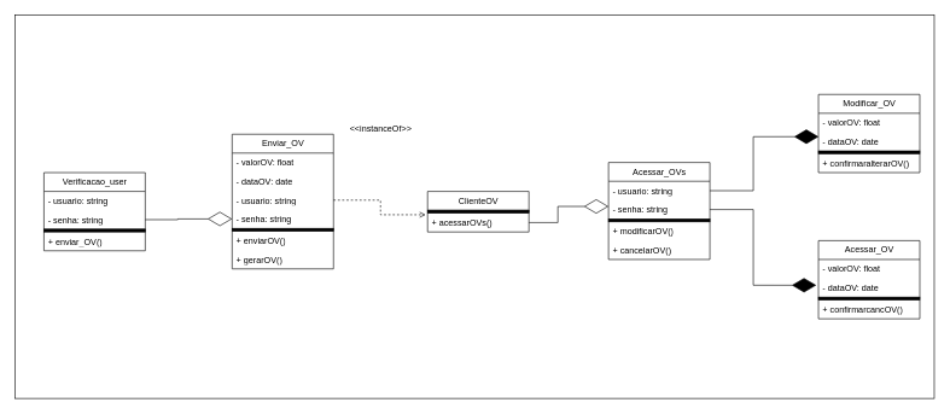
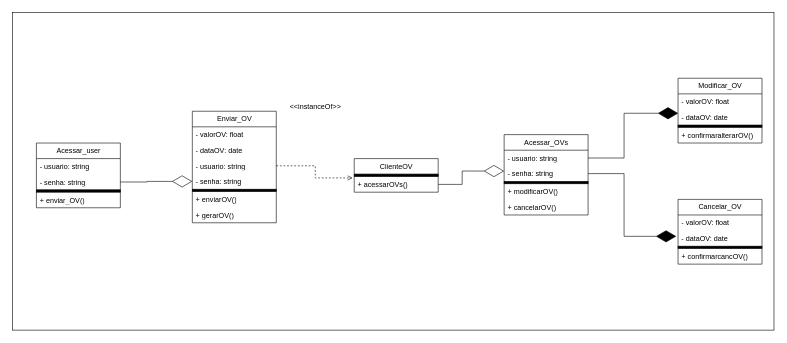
  <mxCell id="0" />
  <mxCell id="1" parent="0" />
  <mxCell id="2" value="" style="rounded=0;whiteSpace=wrap;html=1;" vertex="1" parent="1"><mxGeometry x="20" y="20" width="1270" height="530" as="geometry" /></mxCell>
  <mxCell id="3" value="Enviar_OV" style="swimlane;fontStyle=0;childLayout=stackLayout;horizontal=1;startSize=26;fillColor=none;horizontalStack=0;resizeParent=1;resizeParentMax=0;resizeLast=0;collapsible=1;marginBottom=0;html=1;strokeColor=default;swimlaneLine=1;" vertex="1" parent="1"><mxGeometry x="320" y="185" width="140" height="186" as="geometry" /></mxCell>
  <mxCell id="4" value="- valorOV: float" style="text;strokeColor=none;fillColor=none;align=left;verticalAlign=top;spacingLeft=4;spacingRight=4;overflow=hidden;rotatable=0;points=[[0,0.5],[1,0.5]];portConstraint=eastwest;whiteSpace=wrap;html=1;" vertex="1" parent="3"><mxGeometry y="26" width="140" height="26" as="geometry" /></mxCell>
  <mxCell id="5" value="- dataOV: date" style="text;strokeColor=none;fillColor=none;align=left;verticalAlign=top;spacingLeft=4;spacingRight=4;overflow=hidden;rotatable=0;points=[[0,0.5],[1,0.5]];portConstraint=eastwest;whiteSpace=wrap;html=1;" vertex="1" parent="3"><mxGeometry y="52" width="140" height="26" as="geometry" /></mxCell>
  <mxCell id="6" value="- usuario: string" style="text;strokeColor=none;fillColor=none;align=left;verticalAlign=top;spacingLeft=4;spacingRight=4;overflow=hidden;rotatable=0;points=[[0,0.5],[1,0.5]];portConstraint=eastwest;whiteSpace=wrap;html=1;rounded=0;glass=0;shadow=0;perimeterSpacing=0;container=0;flipH=0;flipV=1;" vertex="1" parent="3"><mxGeometry y="78" width="140" height="26" as="geometry" /></mxCell>
  <mxCell id="7" value="- senha: string" style="text;strokeColor=none;fillColor=none;align=left;verticalAlign=top;spacingLeft=4;spacingRight=4;overflow=hidden;rotatable=0;points=[[0,0.5],[1,0.5]];portConstraint=eastwest;whiteSpace=wrap;html=1;rounded=0;glass=0;shadow=0;perimeterSpacing=0;container=0;flipH=0;flipV=1;" vertex="1" parent="3"><mxGeometry y="104" width="140" height="26" as="geometry" /></mxCell>
  <mxCell id="8" style="text;strokeColor=default;fillColor=#000000;align=left;verticalAlign=top;spacingLeft=4;spacingRight=4;overflow=hidden;rotatable=0;points=[[0,0.5],[1,0.5]];portConstraint=eastwest;whiteSpace=wrap;html=1;shadow=0;rounded=0;glass=0;fillStyle=solid;gradientColor=default;gradientDirection=radial;" vertex="1" parent="3"><mxGeometry y="130" width="140" height="4" as="geometry" /></mxCell>
  <mxCell id="9" value="+ enviarOV()" style="text;strokeColor=none;fillColor=none;align=left;verticalAlign=top;spacingLeft=4;spacingRight=4;overflow=hidden;rotatable=0;points=[[0,0.5],[1,0.5]];portConstraint=eastwest;whiteSpace=wrap;html=1;" vertex="1" parent="3"><mxGeometry y="134" width="140" height="26" as="geometry" /></mxCell>
  <mxCell id="10" value="+ gerarOV()" style="text;strokeColor=none;fillColor=none;align=left;verticalAlign=top;spacingLeft=4;spacingRight=4;overflow=hidden;rotatable=0;points=[[0,0.5],[1,0.5]];portConstraint=eastwest;whiteSpace=wrap;html=1;" vertex="1" parent="3"><mxGeometry y="160" width="140" height="26" as="geometry" /></mxCell>
  <mxCell id="11" value="Modificar_OV" style="swimlane;fontStyle=0;childLayout=stackLayout;horizontal=1;startSize=26;fillColor=none;horizontalStack=0;resizeParent=1;resizeParentMax=0;resizeLast=0;collapsible=1;marginBottom=0;html=1;strokeColor=default;swimlaneLine=1;" vertex="1" parent="1"><mxGeometry x="1130" y="130" width="140" height="108" as="geometry" /></mxCell>
  <mxCell id="12" value="- valorOV: float" style="text;strokeColor=none;fillColor=none;align=left;verticalAlign=top;spacingLeft=4;spacingRight=4;overflow=hidden;rotatable=0;points=[[0,0.5],[1,0.5]];portConstraint=eastwest;whiteSpace=wrap;html=1;" vertex="1" parent="11"><mxGeometry y="26" width="140" height="26" as="geometry" /></mxCell>
  <mxCell id="13" value="- dataOV: date" style="text;strokeColor=none;fillColor=none;align=left;verticalAlign=top;spacingLeft=4;spacingRight=4;overflow=hidden;rotatable=0;points=[[0,0.5],[1,0.5]];portConstraint=eastwest;whiteSpace=wrap;html=1;" vertex="1" parent="11"><mxGeometry y="52" width="140" height="26" as="geometry" /></mxCell>
  <mxCell id="14" style="text;strokeColor=default;fillColor=#000000;align=left;verticalAlign=top;spacingLeft=4;spacingRight=4;overflow=hidden;rotatable=0;points=[[0,0.5],[1,0.5]];portConstraint=eastwest;whiteSpace=wrap;html=1;shadow=0;rounded=0;glass=0;fillStyle=solid;gradientColor=default;gradientDirection=radial;" vertex="1" parent="11"><mxGeometry y="78" width="140" height="4" as="geometry" /></mxCell>
  <mxCell id="15" value="+ confirmaralterarOV()" style="text;strokeColor=none;fillColor=none;align=left;verticalAlign=top;spacingLeft=4;spacingRight=4;overflow=hidden;rotatable=0;points=[[0,0.5],[1,0.5]];portConstraint=eastwest;whiteSpace=wrap;html=1;" vertex="1" parent="11"><mxGeometry y="82" width="140" height="26" as="geometry" /></mxCell>
- <mxCell id="16" value="Acessar_OV" style="swimlane;fontStyle=0;childLayout=stackLayout;horizontal=1;startSize=26;fillColor=none;horizontalStack=0;resizeParent=1;resizeParentMax=0;resizeLast=0;collapsible=1;marginBottom=0;html=1;strokeColor=default;swimlaneLine=1;" vertex="1" parent="1"><mxGeometry x="1130" y="332" width="140" height="108" as="geometry" /></mxCell>
+ <mxCell id="16" value="Cancelar_OV" style="swimlane;fontStyle=0;childLayout=stackLayout;horizontal=1;startSize=26;fillColor=none;horizontalStack=0;resizeParent=1;resizeParentMax=0;resizeLast=0;collapsible=1;marginBottom=0;html=1;strokeColor=default;swimlaneLine=1;" vertex="1" parent="1"><mxGeometry x="1130" y="332" width="140" height="108" as="geometry" /></mxCell>
  <mxCell id="17" value="- valorOV: float" style="text;strokeColor=none;fillColor=none;align=left;verticalAlign=top;spacingLeft=4;spacingRight=4;overflow=hidden;rotatable=0;points=[[0,0.5],[1,0.5]];portConstraint=eastwest;whiteSpace=wrap;html=1;" vertex="1" parent="16"><mxGeometry y="26" width="140" height="26" as="geometry" /></mxCell>
  <mxCell id="18" value="- dataOV: date" style="text;strokeColor=none;fillColor=none;align=left;verticalAlign=top;spacingLeft=4;spacingRight=4;overflow=hidden;rotatable=0;points=[[0,0.5],[1,0.5]];portConstraint=eastwest;whiteSpace=wrap;html=1;" vertex="1" parent="16"><mxGeometry y="52" width="140" height="26" as="geometry" /></mxCell>
  <mxCell id="19" style="text;strokeColor=default;fillColor=#000000;align=left;verticalAlign=top;spacingLeft=4;spacingRight=4;overflow=hidden;rotatable=0;points=[[0,0.5],[1,0.5]];portConstraint=eastwest;whiteSpace=wrap;html=1;shadow=0;rounded=0;glass=0;fillStyle=solid;gradientColor=default;gradientDirection=radial;" vertex="1" parent="16"><mxGeometry y="78" width="140" height="4" as="geometry" /></mxCell>
  <mxCell id="20" value="+ confirmarcancOV()" style="text;strokeColor=none;fillColor=none;align=left;verticalAlign=top;spacingLeft=4;spacingRight=4;overflow=hidden;rotatable=0;points=[[0,0.5],[1,0.5]];portConstraint=eastwest;whiteSpace=wrap;html=1;" vertex="1" parent="16"><mxGeometry y="82" width="140" height="26" as="geometry" /></mxCell>
  <mxCell id="21" value="ClienteOV" style="swimlane;fontStyle=0;childLayout=stackLayout;horizontal=1;startSize=26;fillColor=none;horizontalStack=0;resizeParent=1;resizeParentMax=0;resizeLast=0;collapsible=1;marginBottom=0;html=1;strokeColor=default;swimlaneLine=1;" vertex="1" parent="1"><mxGeometry x="590" y="264" width="140" height="56" as="geometry" /></mxCell>
  <mxCell id="22" style="text;strokeColor=default;fillColor=#000000;align=left;verticalAlign=top;spacingLeft=4;spacingRight=4;overflow=hidden;rotatable=0;points=[[0,0.5],[1,0.5]];portConstraint=eastwest;whiteSpace=wrap;html=1;shadow=0;rounded=0;glass=0;fillStyle=solid;gradientColor=default;gradientDirection=radial;" vertex="1" parent="21"><mxGeometry y="26" width="140" height="4" as="geometry" /></mxCell>
  <mxCell id="23" value="+ acessarOVs()" style="text;strokeColor=none;fillColor=none;align=left;verticalAlign=top;spacingLeft=4;spacingRight=4;overflow=hidden;rotatable=0;points=[[0,0.5],[1,0.5]];portConstraint=eastwest;whiteSpace=wrap;html=1;" vertex="1" parent="21"><mxGeometry y="30" width="140" height="26" as="geometry" /></mxCell>
  <mxCell id="24" value="Acessar_OVs" style="swimlane;fontStyle=0;childLayout=stackLayout;horizontal=1;startSize=26;fillColor=none;horizontalStack=0;resizeParent=1;resizeParentMax=0;resizeLast=0;collapsible=1;marginBottom=0;html=1;strokeColor=default;swimlaneLine=1;" vertex="1" parent="1"><mxGeometry x="840" y="224" width="140" height="134" as="geometry" /></mxCell>
  <mxCell id="25" value="- usuario: string" style="text;strokeColor=none;fillColor=none;align=left;verticalAlign=top;spacingLeft=4;spacingRight=4;overflow=hidden;rotatable=0;points=[[0,0.5],[1,0.5]];portConstraint=eastwest;whiteSpace=wrap;html=1;" vertex="1" parent="24"><mxGeometry y="26" width="140" height="26" as="geometry" /></mxCell>
  <mxCell id="26" value="- senha: string" style="text;strokeColor=none;fillColor=none;align=left;verticalAlign=top;spacingLeft=4;spacingRight=4;overflow=hidden;rotatable=0;points=[[0,0.5],[1,0.5]];portConstraint=eastwest;whiteSpace=wrap;html=1;rounded=0;glass=0;shadow=0;perimeterSpacing=0;container=0;flipH=0;flipV=1;" vertex="1" parent="24"><mxGeometry y="52" width="140" height="26" as="geometry" /></mxCell>
  <mxCell id="27" style="text;strokeColor=default;fillColor=#000000;align=left;verticalAlign=top;spacingLeft=4;spacingRight=4;overflow=hidden;rotatable=0;points=[[0,0.5],[1,0.5]];portConstraint=eastwest;whiteSpace=wrap;html=1;shadow=0;rounded=0;glass=0;fillStyle=solid;gradientColor=default;gradientDirection=radial;" vertex="1" parent="24"><mxGeometry y="78" width="140" height="4" as="geometry" /></mxCell>
  <mxCell id="28" value="+ modificarOV()" style="text;strokeColor=none;fillColor=none;align=left;verticalAlign=top;spacingLeft=4;spacingRight=4;overflow=hidden;rotatable=0;points=[[0,0.5],[1,0.5]];portConstraint=eastwest;whiteSpace=wrap;html=1;" vertex="1" parent="24"><mxGeometry y="82" width="140" height="26" as="geometry" /></mxCell>
  <mxCell id="29" value="+ cancelarOV()" style="text;strokeColor=none;fillColor=none;align=left;verticalAlign=top;spacingLeft=4;spacingRight=4;overflow=hidden;rotatable=0;points=[[0,0.5],[1,0.5]];portConstraint=eastwest;whiteSpace=wrap;html=1;" vertex="1" parent="24"><mxGeometry y="108" width="140" height="26" as="geometry" /></mxCell>
- <mxCell id="30" value="Verificacao_user" style="swimlane;fontStyle=0;childLayout=stackLayout;horizontal=1;startSize=26;fillColor=none;horizontalStack=0;resizeParent=1;resizeParentMax=0;resizeLast=0;collapsible=1;marginBottom=0;html=1;strokeColor=default;swimlaneLine=1;" vertex="1" parent="1"><mxGeometry x="60" y="238" width="140" height="108" as="geometry" /></mxCell>
+ <mxCell id="30" value="Acessar_user" style="swimlane;fontStyle=0;childLayout=stackLayout;horizontal=1;startSize=26;fillColor=none;horizontalStack=0;resizeParent=1;resizeParentMax=0;resizeLast=0;collapsible=1;marginBottom=0;html=1;strokeColor=default;swimlaneLine=1;" vertex="1" parent="1"><mxGeometry x="60" y="238" width="140" height="108" as="geometry" /></mxCell>
  <mxCell id="31" value="- usuario: string" style="text;strokeColor=none;fillColor=none;align=left;verticalAlign=top;spacingLeft=4;spacingRight=4;overflow=hidden;rotatable=0;points=[[0,0.5],[1,0.5]];portConstraint=eastwest;whiteSpace=wrap;html=1;" vertex="1" parent="30"><mxGeometry y="26" width="140" height="26" as="geometry" /></mxCell>
  <mxCell id="32" value="- senha: string" style="text;strokeColor=none;fillColor=none;align=left;verticalAlign=top;spacingLeft=4;spacingRight=4;overflow=hidden;rotatable=0;points=[[0,0.5],[1,0.5]];portConstraint=eastwest;whiteSpace=wrap;html=1;rounded=0;glass=0;shadow=0;perimeterSpacing=0;container=0;flipH=0;flipV=1;" vertex="1" parent="30"><mxGeometry y="52" width="140" height="26" as="geometry" /></mxCell>
  <mxCell id="33" style="text;strokeColor=default;fillColor=#000000;align=left;verticalAlign=top;spacingLeft=4;spacingRight=4;overflow=hidden;rotatable=0;points=[[0,0.5],[1,0.5]];portConstraint=eastwest;whiteSpace=wrap;html=1;shadow=0;rounded=0;glass=0;fillStyle=solid;gradientColor=default;gradientDirection=radial;" vertex="1" parent="30"><mxGeometry y="78" width="140" height="4" as="geometry" /></mxCell>
  <mxCell id="34" value="+ enviar_OV()" style="text;strokeColor=none;fillColor=none;align=left;verticalAlign=top;spacingLeft=4;spacingRight=4;overflow=hidden;rotatable=0;points=[[0,0.5],[1,0.5]];portConstraint=eastwest;whiteSpace=wrap;html=1;" vertex="1" parent="30"><mxGeometry y="82" width="140" height="26" as="geometry" /></mxCell>
  <mxCell id="35" style="edgeStyle=orthogonalEdgeStyle;rounded=0;orthogonalLoop=1;jettySize=auto;html=1;exitX=1;exitY=0.5;exitDx=0;exitDy=0;entryX=0;entryY=0.5;entryDx=0;entryDy=0;endArrow=diamondThin;endFill=0;endSize=31;" edge="1" parent="1" source="32" target="7"><mxGeometry relative="1" as="geometry" /></mxCell>
  <mxCell id="36" style="edgeStyle=orthogonalEdgeStyle;rounded=0;orthogonalLoop=1;jettySize=auto;html=1;exitX=1;exitY=0.5;exitDx=0;exitDy=0;entryX=-0.02;entryY=0.086;entryDx=0;entryDy=0;entryPerimeter=0;dashed=1;endArrow=open;endFill=0;" edge="1" parent="1" source="6" target="23"><mxGeometry relative="1" as="geometry" /></mxCell>
  <mxCell id="37" value="&amp;lt;&amp;lt;instanceOf&amp;gt;&amp;gt;" style="text;html=1;align=center;verticalAlign=middle;resizable=0;points=[];autosize=1;strokeColor=none;fillColor=none;" vertex="1" parent="1"><mxGeometry x="470" y="163" width="110" height="30" as="geometry" /></mxCell>
  <mxCell id="38" style="edgeStyle=orthogonalEdgeStyle;rounded=0;orthogonalLoop=1;jettySize=auto;html=1;exitX=1;exitY=0.5;exitDx=0;exitDy=0;entryX=0;entryY=0.664;entryDx=0;entryDy=0;entryPerimeter=0;endArrow=diamondThin;endFill=0;endSize=31;" edge="1" parent="1" source="23" target="26"><mxGeometry relative="1" as="geometry" /></mxCell>
  <mxCell id="39" style="edgeStyle=orthogonalEdgeStyle;rounded=0;orthogonalLoop=1;jettySize=auto;html=1;exitX=1;exitY=0.5;exitDx=0;exitDy=0;entryX=0.002;entryY=0.245;entryDx=0;entryDy=0;entryPerimeter=0;endArrow=diamondThin;endFill=1;endSize=31;" edge="1" parent="1" source="25" target="13"><mxGeometry relative="1" as="geometry" /></mxCell>
  <mxCell id="40" style="edgeStyle=orthogonalEdgeStyle;rounded=0;orthogonalLoop=1;jettySize=auto;html=1;exitX=1;exitY=0.5;exitDx=0;exitDy=0;entryX=-0.021;entryY=0.37;entryDx=0;entryDy=0;entryPerimeter=0;endArrow=diamondThin;endFill=1;endSize=31;" edge="1" parent="1" source="26" target="18"><mxGeometry relative="1" as="geometry" /></mxCell>
